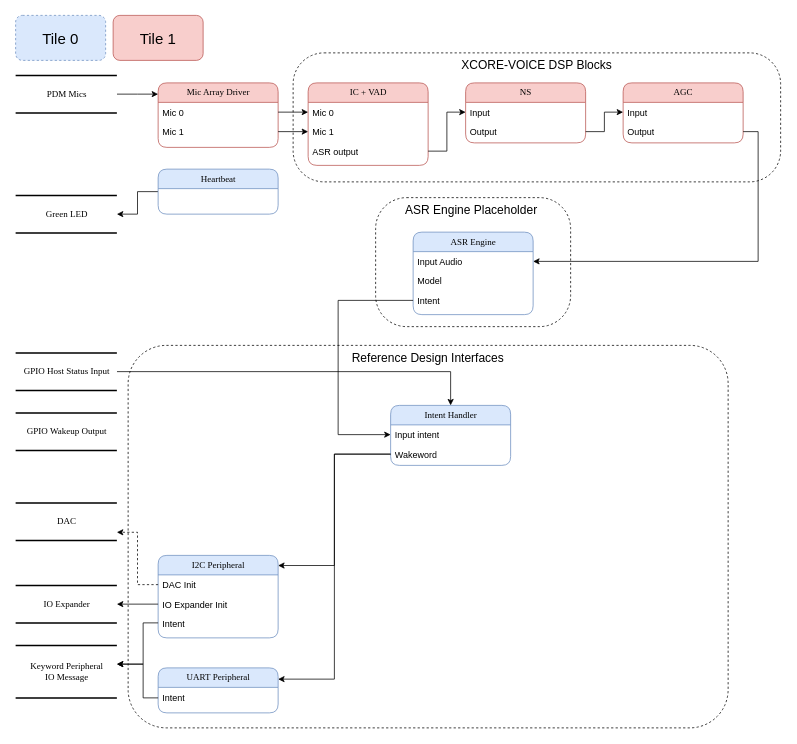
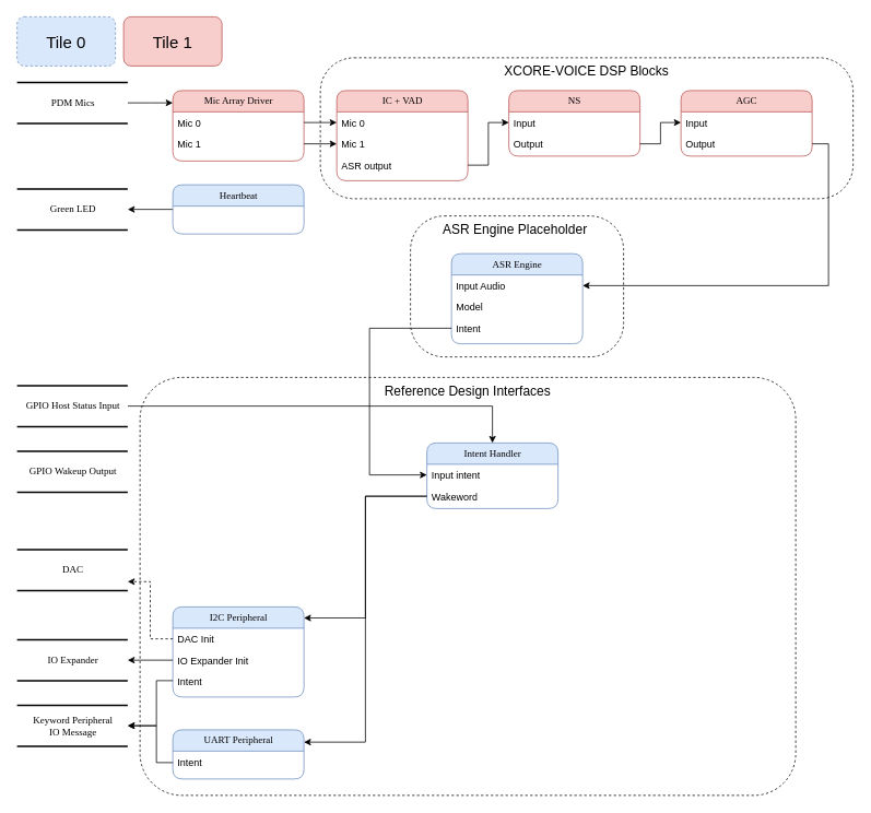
  <mxCell id="0" />
  <mxCell id="1" parent="0" />
  <mxCell id="2" value="Reference Design Interfaces" style="rounded=1;arcSize=10;whiteSpace=wrap;html=1;align=center;dashed=1;horizontal=1;verticalAlign=top;fontSize=16;" parent="1" vertex="1"><mxGeometry x="170" y="460" width="800" height="510" as="geometry" /></mxCell>
  <mxCell id="3" value="ASR Engine Placeholder&amp;nbsp;" style="rounded=1;arcSize=24;whiteSpace=wrap;html=1;align=center;dashed=1;horizontal=1;verticalAlign=top;fontSize=16;" parent="1" vertex="1"><mxGeometry x="500" y="263" width="260" height="172" as="geometry" /></mxCell>
  <mxCell id="4" value="XCORE-VOICE DSP Blocks" style="rounded=1;arcSize=24;whiteSpace=wrap;html=1;align=center;dashed=1;horizontal=1;verticalAlign=top;fontSize=16;" parent="1" vertex="1"><mxGeometry x="390" y="70" width="650" height="172" as="geometry" /></mxCell>
  <mxCell id="5" value="IC + VAD" style="swimlane;html=1;fontStyle=0;childLayout=stackLayout;horizontal=1;startSize=26;fillColor=#f8cecc;horizontalStack=0;resizeParent=1;resizeLast=0;collapsible=1;marginBottom=0;swimlaneFillColor=#ffffff;align=center;rounded=1;shadow=0;comic=0;labelBackgroundColor=none;strokeWidth=1;fontFamily=Verdana;fontSize=12;strokeColor=#b85450;" parent="1" vertex="1"><mxGeometry x="410" y="110" width="160" height="110" as="geometry" /></mxCell>
  <mxCell id="6" value="Mic 0" style="text;html=1;strokeColor=none;fillColor=none;spacingLeft=4;spacingRight=4;whiteSpace=wrap;overflow=hidden;rotatable=0;points=[[0,0.5],[1,0.5]];portConstraint=eastwest;" parent="5" vertex="1"><mxGeometry y="26" width="160" height="26" as="geometry" /></mxCell>
  <mxCell id="7" value="Mic 1" style="text;html=1;strokeColor=none;fillColor=none;spacingLeft=4;spacingRight=4;whiteSpace=wrap;overflow=hidden;rotatable=0;points=[[0,0.5],[1,0.5]];portConstraint=eastwest;" parent="5" vertex="1"><mxGeometry y="52" width="160" height="26" as="geometry" /></mxCell>
  <mxCell id="8" value="ASR output" style="text;html=1;strokeColor=none;fillColor=none;spacingLeft=4;spacingRight=4;whiteSpace=wrap;overflow=hidden;rotatable=0;points=[[0,0.5],[1,0.5]];portConstraint=eastwest;" parent="5" vertex="1"><mxGeometry y="78" width="160" height="26" as="geometry" /></mxCell>
  <mxCell id="9" value="Mic Array Driver" style="swimlane;html=1;fontStyle=0;childLayout=stackLayout;horizontal=1;startSize=26;fillColor=#f8cecc;horizontalStack=0;resizeParent=1;resizeLast=0;collapsible=1;marginBottom=0;swimlaneFillColor=#ffffff;align=center;rounded=1;shadow=0;comic=0;labelBackgroundColor=none;strokeWidth=1;fontFamily=Verdana;fontSize=12;strokeColor=#b85450;" parent="1" vertex="1"><mxGeometry x="210" y="110" width="160" height="86" as="geometry" /></mxCell>
  <mxCell id="10" value="Mic 0" style="text;html=1;strokeColor=none;fillColor=none;spacingLeft=4;spacingRight=4;whiteSpace=wrap;overflow=hidden;rotatable=0;points=[[0,0.5],[1,0.5]];portConstraint=eastwest;" parent="9" vertex="1"><mxGeometry y="26" width="160" height="26" as="geometry" /></mxCell>
  <mxCell id="11" value="Mic 1" style="text;html=1;strokeColor=none;fillColor=none;spacingLeft=4;spacingRight=4;whiteSpace=wrap;overflow=hidden;rotatable=0;points=[[0,0.5],[1,0.5]];portConstraint=eastwest;" parent="9" vertex="1"><mxGeometry y="52" width="160" height="26" as="geometry" /></mxCell>
  <mxCell id="12" value="" style="edgeStyle=orthogonalEdgeStyle;rounded=0;orthogonalLoop=1;jettySize=auto;html=1;" parent="1" source="13" edge="1"><mxGeometry relative="1" as="geometry"><mxPoint x="210" y="125" as="targetPoint" /></mxGeometry></mxCell>
  <mxCell id="13" value="PDM Mics" style="html=1;rounded=0;shadow=0;comic=0;labelBackgroundColor=none;strokeWidth=2;fontFamily=Verdana;fontSize=12;align=center;shape=mxgraph.ios7ui.horLines;" parent="1" vertex="1"><mxGeometry x="20" y="100" width="135" height="50" as="geometry" /></mxCell>
  <mxCell id="14" value="NS" style="swimlane;html=1;fontStyle=0;childLayout=stackLayout;horizontal=1;startSize=26;fillColor=#f8cecc;horizontalStack=0;resizeParent=1;resizeLast=0;collapsible=1;marginBottom=0;swimlaneFillColor=#ffffff;align=center;rounded=1;shadow=0;comic=0;labelBackgroundColor=none;strokeWidth=1;fontFamily=Verdana;fontSize=12;strokeColor=#b85450;" parent="1" vertex="1"><mxGeometry x="620" y="110" width="160" height="80" as="geometry" /></mxCell>
  <mxCell id="15" value="Input" style="text;html=1;strokeColor=none;fillColor=none;spacingLeft=4;spacingRight=4;whiteSpace=wrap;overflow=hidden;rotatable=0;points=[[0,0.5],[1,0.5]];portConstraint=eastwest;" parent="14" vertex="1"><mxGeometry y="26" width="160" height="26" as="geometry" /></mxCell>
  <mxCell id="16" value="Output" style="text;html=1;strokeColor=none;fillColor=none;spacingLeft=4;spacingRight=4;whiteSpace=wrap;overflow=hidden;rotatable=0;points=[[0,0.5],[1,0.5]];portConstraint=eastwest;" parent="14" vertex="1"><mxGeometry y="52" width="160" height="26" as="geometry" /></mxCell>
  <mxCell id="17" value="AGC" style="swimlane;html=1;fontStyle=0;childLayout=stackLayout;horizontal=1;startSize=26;fillColor=#f8cecc;horizontalStack=0;resizeParent=1;resizeLast=0;collapsible=1;marginBottom=0;swimlaneFillColor=#ffffff;align=center;rounded=1;shadow=0;comic=0;labelBackgroundColor=none;strokeWidth=1;fontFamily=Verdana;fontSize=12;strokeColor=#b85450;" parent="1" vertex="1"><mxGeometry x="830" y="110" width="160" height="80" as="geometry" /></mxCell>
  <mxCell id="18" value="Input" style="text;html=1;strokeColor=none;fillColor=none;spacingLeft=4;spacingRight=4;whiteSpace=wrap;overflow=hidden;rotatable=0;points=[[0,0.5],[1,0.5]];portConstraint=eastwest;" parent="17" vertex="1"><mxGeometry y="26" width="160" height="26" as="geometry" /></mxCell>
  <mxCell id="19" value="Output" style="text;html=1;strokeColor=none;fillColor=none;spacingLeft=4;spacingRight=4;whiteSpace=wrap;overflow=hidden;rotatable=0;points=[[0,0.5],[1,0.5]];portConstraint=eastwest;" parent="17" vertex="1"><mxGeometry y="52" width="160" height="26" as="geometry" /></mxCell>
  <mxCell id="20" value="ASR Engine" style="swimlane;html=1;fontStyle=0;childLayout=stackLayout;horizontal=1;startSize=26;fillColor=#dae8fc;horizontalStack=0;resizeParent=1;resizeLast=0;collapsible=1;marginBottom=0;swimlaneFillColor=#ffffff;align=center;rounded=1;shadow=0;comic=0;labelBackgroundColor=none;strokeWidth=1;fontFamily=Verdana;fontSize=12;strokeColor=#6c8ebf;" parent="1" vertex="1"><mxGeometry x="550" y="309" width="160" height="110" as="geometry" /></mxCell>
  <mxCell id="21" value="Input Audio" style="text;html=1;strokeColor=none;fillColor=none;spacingLeft=4;spacingRight=4;whiteSpace=wrap;overflow=hidden;rotatable=0;points=[[0,0.5],[1,0.5]];portConstraint=eastwest;" parent="20" vertex="1"><mxGeometry y="26" width="160" height="26" as="geometry" /></mxCell>
  <mxCell id="22" value="Model" style="text;html=1;strokeColor=none;fillColor=none;spacingLeft=4;spacingRight=4;whiteSpace=wrap;overflow=hidden;rotatable=0;points=[[0,0.5],[1,0.5]];portConstraint=eastwest;" parent="20" vertex="1"><mxGeometry y="52" width="160" height="26" as="geometry" /></mxCell>
  <mxCell id="23" value="Intent" style="text;html=1;strokeColor=none;fillColor=none;spacingLeft=4;spacingRight=4;whiteSpace=wrap;overflow=hidden;rotatable=0;points=[[0,0.5],[1,0.5]];portConstraint=eastwest;" parent="20" vertex="1"><mxGeometry y="78" width="160" height="26" as="geometry" /></mxCell>
  <mxCell id="24" value="" style="edgeStyle=orthogonalEdgeStyle;rounded=0;orthogonalLoop=1;jettySize=auto;html=1;" parent="1" source="10" target="6" edge="1"><mxGeometry relative="1" as="geometry" /></mxCell>
  <mxCell id="25" value="" style="edgeStyle=orthogonalEdgeStyle;rounded=0;orthogonalLoop=1;jettySize=auto;html=1;entryX=0;entryY=0.5;entryDx=0;entryDy=0;" parent="1" source="11" target="7" edge="1"><mxGeometry relative="1" as="geometry" /></mxCell>
  <mxCell id="26" value="" style="edgeStyle=orthogonalEdgeStyle;rounded=0;orthogonalLoop=1;jettySize=auto;html=1;entryX=0;entryY=0.5;entryDx=0;entryDy=0;" parent="1" source="8" target="15" edge="1"><mxGeometry relative="1" as="geometry" /></mxCell>
  <mxCell id="27" value="" style="edgeStyle=orthogonalEdgeStyle;rounded=0;orthogonalLoop=1;jettySize=auto;html=1;entryX=0;entryY=0.5;entryDx=0;entryDy=0;" parent="1" source="16" target="18" edge="1"><mxGeometry relative="1" as="geometry" /></mxCell>
  <mxCell id="28" value="" style="edgeStyle=orthogonalEdgeStyle;rounded=0;orthogonalLoop=1;jettySize=auto;html=1;entryX=1;entryY=0.5;entryDx=0;entryDy=0;exitX=1;exitY=0.5;exitDx=0;exitDy=0;" parent="1" source="19" target="21" edge="1"><mxGeometry relative="1" as="geometry"><mxPoint x="950" y="236" as="sourcePoint" /><mxPoint x="1000" y="210" as="targetPoint" /></mxGeometry></mxCell>
  <mxCell id="29" value="" style="edgeStyle=orthogonalEdgeStyle;rounded=0;orthogonalLoop=1;jettySize=auto;html=1;" parent="1" source="30" target="31" edge="1"><mxGeometry relative="1" as="geometry" /></mxCell>
  <mxCell id="30" value="Heartbeat" style="swimlane;html=1;fontStyle=0;childLayout=stackLayout;horizontal=1;startSize=26;fillColor=#dae8fc;horizontalStack=0;resizeParent=1;resizeLast=0;collapsible=1;marginBottom=0;swimlaneFillColor=#ffffff;align=center;rounded=1;shadow=0;comic=0;labelBackgroundColor=none;strokeWidth=1;fontFamily=Verdana;fontSize=12;strokeColor=#6c8ebf;" parent="1" vertex="1"><mxGeometry x="210" y="225" width="160" height="60" as="geometry" /></mxCell>
- <mxCell id="31" value="Green LED" style="html=1;rounded=0;shadow=0;comic=0;labelBackgroundColor=none;strokeWidth=2;fontFamily=Verdana;fontSize=12;align=center;shape=mxgraph.ios7ui.horLines;" parent="1" vertex="1"><mxGeometry x="20" y="260" width="135" height="50" as="geometry" /></mxCell>
+ <mxCell id="31" value="Green LED" style="html=1;rounded=0;shadow=0;comic=0;labelBackgroundColor=none;strokeWidth=2;fontFamily=Verdana;fontSize=12;align=center;shape=mxgraph.ios7ui.horLines;" parent="1" vertex="1"><mxGeometry x="20" y="230" width="135" height="50" as="geometry" /></mxCell>
  <mxCell id="32" value="UART Peripheral" style="swimlane;html=1;fontStyle=0;childLayout=stackLayout;horizontal=1;startSize=26;fillColor=#dae8fc;horizontalStack=0;resizeParent=1;resizeLast=0;collapsible=1;marginBottom=0;swimlaneFillColor=#ffffff;align=center;rounded=1;shadow=0;comic=0;labelBackgroundColor=none;strokeWidth=1;fontFamily=Verdana;fontSize=12;strokeColor=#6c8ebf;" parent="1" vertex="1"><mxGeometry x="210" y="890" width="160" height="60" as="geometry" /></mxCell>
  <mxCell id="33" value="Intent" style="text;html=1;strokeColor=none;fillColor=none;spacingLeft=4;spacingRight=4;whiteSpace=wrap;overflow=hidden;rotatable=0;points=[[0,0.5],[1,0.5]];portConstraint=eastwest;" parent="32" vertex="1"><mxGeometry y="26" width="160" height="26" as="geometry" /></mxCell>
  <mxCell id="34" value="DAC" style="html=1;rounded=0;shadow=0;comic=0;labelBackgroundColor=none;strokeWidth=2;fontFamily=Verdana;fontSize=12;align=center;shape=mxgraph.ios7ui.horLines;" parent="1" vertex="1"><mxGeometry x="20" y="670" width="135" height="50" as="geometry" /></mxCell>
- <mxCell id="35" value="Keyword Peripheral &lt;br&gt;IO Message" style="html=1;rounded=0;shadow=0;comic=0;labelBackgroundColor=none;strokeWidth=2;fontFamily=Verdana;fontSize=12;align=center;shape=mxgraph.ios7ui.horLines;" parent="1" vertex="1"><mxGeometry x="20" y="860" width="135" height="70" as="geometry" /></mxCell>
+ <mxCell id="35" value="Keyword Peripheral &lt;br&gt;IO Message" style="html=1;rounded=0;shadow=0;comic=0;labelBackgroundColor=none;strokeWidth=2;fontFamily=Verdana;fontSize=12;align=center;shape=mxgraph.ios7ui.horLines;" parent="1" vertex="1"><mxGeometry x="20" y="860" width="135" height="50" as="geometry" /></mxCell>
  <mxCell id="36" value="I2C Peripheral" style="swimlane;html=1;fontStyle=0;childLayout=stackLayout;horizontal=1;startSize=26;fillColor=#dae8fc;horizontalStack=0;resizeParent=1;resizeLast=0;collapsible=1;marginBottom=0;swimlaneFillColor=#ffffff;align=center;rounded=1;shadow=0;comic=0;labelBackgroundColor=none;strokeWidth=1;fontFamily=Verdana;fontSize=12;strokeColor=#6c8ebf;" parent="1" vertex="1"><mxGeometry x="210" y="740" width="160" height="110" as="geometry" /></mxCell>
  <mxCell id="37" value="DAC Init" style="text;html=1;strokeColor=none;fillColor=none;spacingLeft=4;spacingRight=4;whiteSpace=wrap;overflow=hidden;rotatable=0;points=[[0,0.5],[1,0.5]];portConstraint=eastwest;" parent="36" vertex="1"><mxGeometry y="26" width="160" height="26" as="geometry" /></mxCell>
  <mxCell id="38" value="IO Expander Init" style="text;html=1;strokeColor=none;fillColor=none;spacingLeft=4;spacingRight=4;whiteSpace=wrap;overflow=hidden;rotatable=0;points=[[0,0.5],[1,0.5]];portConstraint=eastwest;" parent="36" vertex="1"><mxGeometry y="52" width="160" height="26" as="geometry" /></mxCell>
  <mxCell id="39" value="Intent" style="text;html=1;strokeColor=none;fillColor=none;spacingLeft=4;spacingRight=4;whiteSpace=wrap;overflow=hidden;rotatable=0;points=[[0,0.5],[1,0.5]];portConstraint=eastwest;" parent="36" vertex="1"><mxGeometry y="78" width="160" height="26" as="geometry" /></mxCell>
  <mxCell id="40" value="Intent Handler" style="swimlane;html=1;fontStyle=0;childLayout=stackLayout;horizontal=1;startSize=26;fillColor=#dae8fc;horizontalStack=0;resizeParent=1;resizeLast=0;collapsible=1;marginBottom=0;swimlaneFillColor=#ffffff;align=center;rounded=1;shadow=0;comic=0;labelBackgroundColor=none;strokeWidth=1;fontFamily=Verdana;fontSize=12;strokeColor=#6c8ebf;" parent="1" vertex="1"><mxGeometry x="520" y="540" width="160" height="80" as="geometry" /></mxCell>
  <mxCell id="41" value="Input intent" style="text;html=1;strokeColor=none;fillColor=none;spacingLeft=4;spacingRight=4;whiteSpace=wrap;overflow=hidden;rotatable=0;points=[[0,0.5],[1,0.5]];portConstraint=eastwest;" parent="40" vertex="1"><mxGeometry y="26" width="160" height="26" as="geometry" /></mxCell>
  <mxCell id="42" value="Wakeword" style="text;html=1;strokeColor=none;fillColor=none;spacingLeft=4;spacingRight=4;whiteSpace=wrap;overflow=hidden;rotatable=0;points=[[0,0.5],[1,0.5]];portConstraint=eastwest;" parent="40" vertex="1"><mxGeometry y="52" width="160" height="26" as="geometry" /></mxCell>
  <mxCell id="43" style="edgeStyle=orthogonalEdgeStyle;rounded=0;orthogonalLoop=1;jettySize=auto;html=1;entryX=0;entryY=0.5;entryDx=0;entryDy=0;exitX=0;exitY=0.5;exitDx=0;exitDy=0;" parent="1" source="23" target="41" edge="1"><mxGeometry relative="1" as="geometry"><mxPoint x="600" y="460" as="targetPoint" /><Array as="points"><mxPoint x="450" y="400" /><mxPoint x="450" y="579" /></Array></mxGeometry></mxCell>
  <mxCell id="44" value="IO Expander" style="html=1;rounded=0;shadow=0;comic=0;labelBackgroundColor=none;strokeWidth=2;fontFamily=Verdana;fontSize=12;align=center;shape=mxgraph.ios7ui.horLines;" parent="1" vertex="1"><mxGeometry x="20" y="780" width="135" height="50" as="geometry" /></mxCell>
  <mxCell id="45" style="edgeStyle=orthogonalEdgeStyle;rounded=0;orthogonalLoop=1;jettySize=auto;html=1;fontSize=16;" parent="1" source="39" target="35" edge="1"><mxGeometry relative="1" as="geometry"><Array as="points"><mxPoint x="190" y="830" /><mxPoint x="190" y="885" /></Array></mxGeometry></mxCell>
  <mxCell id="46" style="edgeStyle=orthogonalEdgeStyle;rounded=0;orthogonalLoop=1;jettySize=auto;html=1;fontSize=16;" parent="1" source="33" target="35" edge="1"><mxGeometry relative="1" as="geometry"><mxPoint x="160" y="899" as="targetPoint" /><Array as="points"><mxPoint x="190" y="930" /><mxPoint x="190" y="885" /></Array></mxGeometry></mxCell>
  <mxCell id="47" style="edgeStyle=orthogonalEdgeStyle;rounded=0;orthogonalLoop=1;jettySize=auto;html=1;fontSize=16;" parent="1" source="38" target="44" edge="1"><mxGeometry relative="1" as="geometry" /></mxCell>
  <mxCell id="48" style="edgeStyle=orthogonalEdgeStyle;rounded=0;orthogonalLoop=1;jettySize=auto;html=1;entryX=1;entryY=0.784;entryDx=0;entryDy=0;entryPerimeter=0;fontSize=16;dashed=1;" parent="1" source="37" target="34" edge="1"><mxGeometry relative="1" as="geometry" /></mxCell>
  <mxCell id="49" value="GPIO Wakeup Output" style="html=1;rounded=0;shadow=0;comic=0;labelBackgroundColor=none;strokeWidth=2;fontFamily=Verdana;fontSize=12;align=center;shape=mxgraph.ios7ui.horLines;" parent="1" vertex="1"><mxGeometry x="20" y="550" width="135" height="50" as="geometry" /></mxCell>
  <mxCell id="50" style="edgeStyle=orthogonalEdgeStyle;rounded=0;orthogonalLoop=1;jettySize=auto;html=1;entryX=0.5;entryY=0;entryDx=0;entryDy=0;fontSize=16;" parent="1" source="51" target="40" edge="1"><mxGeometry relative="1" as="geometry" /></mxCell>
  <mxCell id="51" value="GPIO Host Status Input" style="html=1;rounded=0;shadow=0;comic=0;labelBackgroundColor=none;strokeWidth=2;fontFamily=Verdana;fontSize=12;align=center;shape=mxgraph.ios7ui.horLines;" parent="1" vertex="1"><mxGeometry x="20" y="470" width="135" height="50" as="geometry" /></mxCell>
  <mxCell id="52" style="edgeStyle=orthogonalEdgeStyle;rounded=0;orthogonalLoop=1;jettySize=auto;html=1;entryX=1;entryY=0.123;entryDx=0;entryDy=0;entryPerimeter=0;fontSize=16;" parent="1" source="42" target="36" edge="1"><mxGeometry relative="1" as="geometry" /></mxCell>
  <mxCell id="53" value="&lt;font style=&quot;font-size: 20px;&quot;&gt;Tile 1&lt;/font&gt;" style="rounded=1;whiteSpace=wrap;html=1;fillColor=#f8cecc;strokeColor=#b85450;" parent="1" vertex="1"><mxGeometry x="150" y="20" width="120" height="60" as="geometry" /></mxCell>
  <mxCell id="54" value="&lt;font style=&quot;font-size: 20px;&quot;&gt;Tile 0&lt;br&gt;&lt;/font&gt;" style="rounded=1;whiteSpace=wrap;html=1;fillColor=#dae8fc;strokeColor=#6c8ebf;dashed=1;" parent="1" vertex="1"><mxGeometry x="20" y="20" width="120" height="60" as="geometry" /></mxCell>
  <mxCell id="55" style="edgeStyle=orthogonalEdgeStyle;rounded=0;orthogonalLoop=1;jettySize=auto;html=1;entryX=1;entryY=0.25;entryDx=0;entryDy=0;" parent="1" source="42" target="32" edge="1"><mxGeometry relative="1" as="geometry" /></mxCell>
